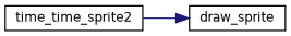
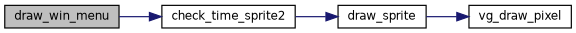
  digraph {
    rankdir=LR
    node [color=black fillcolor=white fontname=Helvetica fontsize=10 shape=record style=filled]
    edge [color=midnightblue fontname=Helvetica fontsize=10 labelfontname=Helvetica labelfontsize=10 style=solid]
-   n2 [height=0.2 label=time_time_sprite2 width=0.4]
+   n1 [fillcolor=grey75 fontcolor=black height=0.2 label=draw_win_menu width=0.4]
+   n2 [height=0.2 label=check_time_sprite2 width=0.4]
    n3 [height=0.2 label=draw_sprite width=0.4]
+   n4 [height=0.2 label=vg_draw_pixel width=0.4]
+   n1 -> n2
    n2 -> n3
+   n3 -> n4
  }
